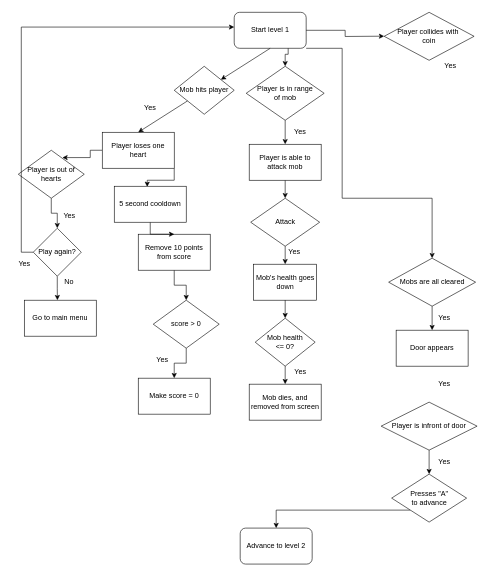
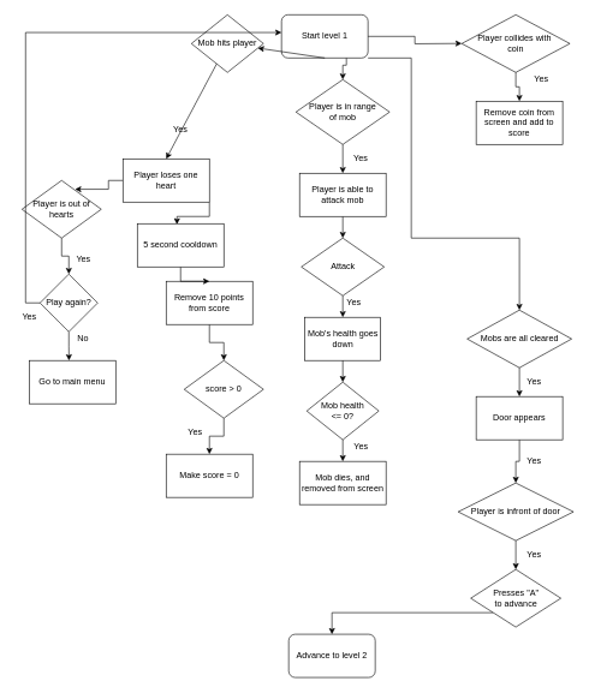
  <mxCell id="0" />
  <mxCell id="1" parent="0" />
  <mxCell id="2" value="" style="group" vertex="1" connectable="0" parent="1"><mxGeometry x="390" y="20" width="120" height="60" as="geometry" /></mxCell>
  <mxCell id="3" value="Start level 1" style="rounded=1;whiteSpace=wrap;html=1;" vertex="1" parent="2"><mxGeometry width="120" height="60" as="geometry" /></mxCell>
- <mxCell id="4" value="Mob hits player" style="rhombus;whiteSpace=wrap;html=1;" vertex="1" parent="1"><mxGeometry x="290" y="110" width="100" height="80" as="geometry" /></mxCell>
+ <mxCell id="4" value="Mob hits player" style="rhombus;whiteSpace=wrap;html=1;" vertex="1" parent="1"><mxGeometry x="265" y="20" width="100" height="80" as="geometry" /></mxCell>
  <mxCell id="5" style="edgeStyle=orthogonalEdgeStyle;rounded=0;orthogonalLoop=1;jettySize=auto;html=1;exitX=1;exitY=1;exitDx=0;exitDy=0;entryX=0.458;entryY=0.017;entryDx=0;entryDy=0;entryPerimeter=0;" edge="1" parent="1" source="7" target="39"><mxGeometry relative="1" as="geometry" /></mxCell>
  <mxCell id="6" style="edgeStyle=orthogonalEdgeStyle;rounded=0;orthogonalLoop=1;jettySize=auto;html=1;exitX=0;exitY=0.5;exitDx=0;exitDy=0;entryX=0.669;entryY=0.153;entryDx=0;entryDy=0;entryPerimeter=0;" edge="1" parent="1" source="7" target="37"><mxGeometry relative="1" as="geometry" /></mxCell>
  <mxCell id="7" value="Player loses one heart" style="rounded=0;whiteSpace=wrap;html=1;" vertex="1" parent="1"><mxGeometry x="170" y="220" width="120" height="60" as="geometry" /></mxCell>
  <mxCell id="8" value="" style="endArrow=classic;html=1;entryX=0.5;entryY=0;entryDx=0;entryDy=0;" edge="1" parent="1" source="4" target="7"><mxGeometry width="50" height="50" relative="1" as="geometry"><mxPoint x="430" y="290" as="sourcePoint" /><mxPoint x="250" y="170" as="targetPoint" /></mxGeometry></mxCell>
  <mxCell id="9" value="Yes" style="text;html=1;strokeColor=none;fillColor=none;align=center;verticalAlign=middle;whiteSpace=wrap;rounded=0;" vertex="1" parent="1"><mxGeometry x="230" y="170" width="40" height="20" as="geometry" /></mxCell>
  <mxCell id="10" value="" style="endArrow=classic;html=1;exitX=0.5;exitY=1;exitDx=0;exitDy=0;" edge="1" parent="1" source="3" target="4"><mxGeometry width="50" height="50" relative="1" as="geometry"><mxPoint x="430" y="290" as="sourcePoint" /><mxPoint x="480" y="240" as="targetPoint" /></mxGeometry></mxCell>
  <mxCell id="11" style="edgeStyle=orthogonalEdgeStyle;rounded=0;orthogonalLoop=1;jettySize=auto;html=1;exitX=0.5;exitY=1;exitDx=0;exitDy=0;entryX=0.5;entryY=0;entryDx=0;entryDy=0;" edge="1" parent="1" source="12" target="14"><mxGeometry relative="1" as="geometry" /></mxCell>
  <mxCell id="12" value="Player is in range&lt;br&gt;of mob" style="rhombus;whiteSpace=wrap;html=1;" vertex="1" parent="1"><mxGeometry x="410" y="110" width="130" height="90" as="geometry" /></mxCell>
  <mxCell id="13" style="edgeStyle=orthogonalEdgeStyle;rounded=0;orthogonalLoop=1;jettySize=auto;html=1;exitX=0.5;exitY=1;exitDx=0;exitDy=0;entryX=0.5;entryY=0;entryDx=0;entryDy=0;" edge="1" parent="1" source="14" target="16"><mxGeometry relative="1" as="geometry" /></mxCell>
  <mxCell id="14" value="Player is able to attack mob" style="rounded=0;whiteSpace=wrap;html=1;" vertex="1" parent="1"><mxGeometry x="415" y="240" width="120" height="60" as="geometry" /></mxCell>
  <mxCell id="15" style="edgeStyle=orthogonalEdgeStyle;rounded=0;orthogonalLoop=1;jettySize=auto;html=1;exitX=0.5;exitY=1;exitDx=0;exitDy=0;entryX=0.5;entryY=0;entryDx=0;entryDy=0;" edge="1" parent="1" source="16" target="17"><mxGeometry relative="1" as="geometry" /></mxCell>
  <mxCell id="16" value="Attack" style="rhombus;whiteSpace=wrap;html=1;" vertex="1" parent="1"><mxGeometry x="417.5" y="330" width="115" height="80" as="geometry" /></mxCell>
  <mxCell id="17" value="Mob's health goes down" style="rounded=0;whiteSpace=wrap;html=1;" vertex="1" parent="1"><mxGeometry x="422.5" y="440" width="105" height="60" as="geometry" /></mxCell>
  <mxCell id="18" style="edgeStyle=orthogonalEdgeStyle;rounded=0;orthogonalLoop=1;jettySize=auto;html=1;exitX=0.75;exitY=1;exitDx=0;exitDy=0;entryX=0.5;entryY=0;entryDx=0;entryDy=0;" edge="1" parent="1" source="3" target="12"><mxGeometry relative="1" as="geometry"><Array as="points"><mxPoint x="475" y="90" /></Array></mxGeometry></mxCell>
  <mxCell id="19" value="Yes" style="text;html=1;strokeColor=none;fillColor=none;align=center;verticalAlign=middle;whiteSpace=wrap;rounded=0;" vertex="1" parent="1"><mxGeometry x="480" y="210" width="40" height="20" as="geometry" /></mxCell>
  <mxCell id="20" value="Yes" style="text;html=1;align=center;verticalAlign=middle;resizable=0;points=[];autosize=1;" vertex="1" parent="1"><mxGeometry x="470" y="410" width="40" height="20" as="geometry" /></mxCell>
  <mxCell id="21" value="Mob health&lt;br&gt;&amp;lt;= 0?" style="rhombus;whiteSpace=wrap;html=1;" vertex="1" parent="1"><mxGeometry x="425" y="530" width="100" height="80" as="geometry" /></mxCell>
  <mxCell id="22" value="" style="endArrow=classic;html=1;exitX=0.5;exitY=1;exitDx=0;exitDy=0;entryX=0.5;entryY=0;entryDx=0;entryDy=0;" edge="1" parent="1" source="17" target="21"><mxGeometry width="50" height="50" relative="1" as="geometry"><mxPoint x="430" y="580" as="sourcePoint" /><mxPoint x="480" y="530" as="targetPoint" /></mxGeometry></mxCell>
  <mxCell id="23" value="Mob dies, and removed from screen" style="rounded=0;whiteSpace=wrap;html=1;" vertex="1" parent="1"><mxGeometry x="415" y="640" width="120" height="60" as="geometry" /></mxCell>
  <mxCell id="24" value="" style="endArrow=classic;html=1;exitX=0.5;exitY=1;exitDx=0;exitDy=0;" edge="1" parent="1" source="21" target="23"><mxGeometry width="50" height="50" relative="1" as="geometry"><mxPoint x="430" y="420" as="sourcePoint" /><mxPoint x="480" y="370" as="targetPoint" /></mxGeometry></mxCell>
  <mxCell id="25" style="edgeStyle=orthogonalEdgeStyle;rounded=0;orthogonalLoop=1;jettySize=auto;html=1;exitX=1;exitY=0.5;exitDx=0;exitDy=0;" edge="1" parent="1" source="3"><mxGeometry relative="1" as="geometry"><mxPoint x="640" y="59.8" as="targetPoint" /></mxGeometry></mxCell>
+ <mxCell id="26" style="edgeStyle=orthogonalEdgeStyle;rounded=0;orthogonalLoop=1;jettySize=auto;html=1;exitX=0.5;exitY=1;exitDx=0;exitDy=0;entryX=0.5;entryY=0;entryDx=0;entryDy=0;" edge="1" parent="1" source="27" target="28"><mxGeometry relative="1" as="geometry" /></mxCell>
  <mxCell id="27" value="Player collides with&amp;nbsp;&lt;br&gt;coin" style="rhombus;whiteSpace=wrap;html=1;" vertex="1" parent="1"><mxGeometry x="640" y="20" width="150" height="80" as="geometry" /></mxCell>
+ <mxCell id="28" value="Remove coin from screen and add to score" style="whiteSpace=wrap;html=1;" vertex="1" parent="1"><mxGeometry x="660" y="140" width="120" height="60" as="geometry" /></mxCell>
  <mxCell id="29" style="edgeStyle=orthogonalEdgeStyle;rounded=0;orthogonalLoop=1;jettySize=auto;html=1;exitX=0.5;exitY=1;exitDx=0;exitDy=0;entryX=0.5;entryY=0;entryDx=0;entryDy=0;" edge="1" parent="1" source="30" target="32"><mxGeometry relative="1" as="geometry" /></mxCell>
  <mxCell id="30" value="Remove 10 points from score" style="whiteSpace=wrap;html=1;" vertex="1" parent="1"><mxGeometry x="230" y="390" width="120" height="60" as="geometry" /></mxCell>
  <mxCell id="31" style="edgeStyle=orthogonalEdgeStyle;rounded=0;orthogonalLoop=1;jettySize=auto;html=1;exitX=0.5;exitY=1;exitDx=0;exitDy=0;entryX=0.5;entryY=0;entryDx=0;entryDy=0;" edge="1" parent="1" source="32" target="33"><mxGeometry relative="1" as="geometry" /></mxCell>
  <mxCell id="32" value="score &amp;gt; 0" style="rhombus;whiteSpace=wrap;html=1;" vertex="1" parent="1"><mxGeometry x="255" y="500" width="110" height="80" as="geometry" /></mxCell>
  <mxCell id="33" value="Make score = 0" style="rounded=0;whiteSpace=wrap;html=1;" vertex="1" parent="1"><mxGeometry x="230" y="630" width="120" height="60" as="geometry" /></mxCell>
  <mxCell id="34" value="Yes" style="text;html=1;align=center;verticalAlign=middle;resizable=0;points=[];autosize=1;" vertex="1" parent="1"><mxGeometry x="250" y="590" width="40" height="20" as="geometry" /></mxCell>
  <mxCell id="35" value="Yes" style="text;html=1;align=center;verticalAlign=middle;resizable=0;points=[];autosize=1;" vertex="1" parent="1"><mxGeometry x="730" y="100" width="40" height="20" as="geometry" /></mxCell>
  <mxCell id="36" style="edgeStyle=orthogonalEdgeStyle;rounded=0;orthogonalLoop=1;jettySize=auto;html=1;exitX=0.5;exitY=1;exitDx=0;exitDy=0;" edge="1" parent="1" source="37" target="42"><mxGeometry relative="1" as="geometry" /></mxCell>
  <mxCell id="37" value="Player is out of hearts" style="rhombus;whiteSpace=wrap;html=1;" vertex="1" parent="1"><mxGeometry x="30" y="250" width="110" height="80" as="geometry" /></mxCell>
  <mxCell id="38" style="edgeStyle=orthogonalEdgeStyle;rounded=0;orthogonalLoop=1;jettySize=auto;html=1;exitX=0.5;exitY=1;exitDx=0;exitDy=0;entryX=0.5;entryY=0;entryDx=0;entryDy=0;" edge="1" parent="1" source="39" target="30"><mxGeometry relative="1" as="geometry" /></mxCell>
  <mxCell id="39" value="5 second cooldown" style="whiteSpace=wrap;html=1;" vertex="1" parent="1"><mxGeometry x="190" y="310" width="120" height="60" as="geometry" /></mxCell>
  <mxCell id="40" style="edgeStyle=orthogonalEdgeStyle;rounded=0;orthogonalLoop=1;jettySize=auto;html=1;exitX=0.5;exitY=1;exitDx=0;exitDy=0;entryX=0.46;entryY=0;entryDx=0;entryDy=0;entryPerimeter=0;" edge="1" parent="1" source="42" target="43"><mxGeometry relative="1" as="geometry" /></mxCell>
  <mxCell id="41" style="edgeStyle=orthogonalEdgeStyle;rounded=0;orthogonalLoop=1;jettySize=auto;html=1;exitX=0;exitY=0.5;exitDx=0;exitDy=0;entryX=0;entryY=0.41;entryDx=0;entryDy=0;entryPerimeter=0;" edge="1" parent="1" source="42" target="3"><mxGeometry relative="1" as="geometry" /></mxCell>
  <mxCell id="42" value="Play again?" style="rhombus;whiteSpace=wrap;html=1;" vertex="1" parent="1"><mxGeometry x="55" y="380" width="80" height="80" as="geometry" /></mxCell>
  <mxCell id="43" value="Go to main menu" style="rounded=0;whiteSpace=wrap;html=1;" vertex="1" parent="1"><mxGeometry x="40" y="500" width="120" height="60" as="geometry" /></mxCell>
  <mxCell id="44" value="No" style="text;html=1;strokeColor=none;fillColor=none;align=center;verticalAlign=middle;whiteSpace=wrap;rounded=0;" vertex="1" parent="1"><mxGeometry x="95" y="460" width="40" height="20" as="geometry" /></mxCell>
  <mxCell id="45" value="Yes" style="text;html=1;align=center;verticalAlign=middle;resizable=0;points=[];autosize=1;" vertex="1" parent="1"><mxGeometry x="95" y="350" width="40" height="20" as="geometry" /></mxCell>
  <mxCell id="46" value="Yes" style="text;html=1;align=center;verticalAlign=middle;resizable=0;points=[];autosize=1;" vertex="1" parent="1"><mxGeometry x="20" y="430" width="40" height="20" as="geometry" /></mxCell>
  <mxCell id="47" style="edgeStyle=orthogonalEdgeStyle;rounded=0;orthogonalLoop=1;jettySize=auto;html=1;exitX=0.5;exitY=1;exitDx=0;exitDy=0;entryX=0.5;entryY=0;entryDx=0;entryDy=0;" edge="1" parent="1" source="48" target="51"><mxGeometry relative="1" as="geometry" /></mxCell>
  <mxCell id="48" value="Mobs are all cleared" style="rhombus;whiteSpace=wrap;html=1;" vertex="1" parent="1"><mxGeometry x="647.5" y="430" width="145" height="80" as="geometry" /></mxCell>
  <mxCell id="49" style="edgeStyle=orthogonalEdgeStyle;rounded=0;orthogonalLoop=1;jettySize=auto;html=1;exitX=1;exitY=1;exitDx=0;exitDy=0;" edge="1" parent="1" source="3" target="48"><mxGeometry relative="1" as="geometry"><Array as="points"><mxPoint x="570" y="80" /><mxPoint x="570" y="330" /><mxPoint x="720" y="330" /></Array></mxGeometry></mxCell>
+ <mxCell id="50" style="edgeStyle=orthogonalEdgeStyle;rounded=0;orthogonalLoop=1;jettySize=auto;html=1;exitX=0.5;exitY=1;exitDx=0;exitDy=0;" edge="1" parent="1" source="51" target="53"><mxGeometry relative="1" as="geometry" /></mxCell>
  <mxCell id="51" value="Door appears" style="rounded=0;whiteSpace=wrap;html=1;" vertex="1" parent="1"><mxGeometry x="660" y="550" width="120" height="60" as="geometry" /></mxCell>
  <mxCell id="52" style="edgeStyle=orthogonalEdgeStyle;rounded=0;orthogonalLoop=1;jettySize=auto;html=1;exitX=0.5;exitY=1;exitDx=0;exitDy=0;entryX=0.5;entryY=0;entryDx=0;entryDy=0;" edge="1" parent="1" source="53" target="55"><mxGeometry relative="1" as="geometry" /></mxCell>
  <mxCell id="53" value="Player is infront of door" style="rhombus;whiteSpace=wrap;html=1;" vertex="1" parent="1"><mxGeometry x="635" y="670" width="160" height="80" as="geometry" /></mxCell>
  <mxCell id="54" style="edgeStyle=orthogonalEdgeStyle;rounded=0;orthogonalLoop=1;jettySize=auto;html=1;exitX=0;exitY=1;exitDx=0;exitDy=0;entryX=0.5;entryY=0;entryDx=0;entryDy=0;" edge="1" parent="1" source="55" target="56"><mxGeometry relative="1" as="geometry" /></mxCell>
  <mxCell id="55" value="Presses &quot;A&quot;&lt;br&gt;to advance" style="rhombus;whiteSpace=wrap;html=1;" vertex="1" parent="1"><mxGeometry x="652.5" y="790" width="125" height="80" as="geometry" /></mxCell>
  <mxCell id="56" value="Advance to level 2" style="rounded=1;whiteSpace=wrap;html=1;" vertex="1" parent="1"><mxGeometry x="400" y="880" width="120" height="60" as="geometry" /></mxCell>
  <mxCell id="57" value="Yes" style="text;html=1;align=center;verticalAlign=middle;resizable=0;points=[];autosize=1;" vertex="1" parent="1"><mxGeometry x="720" y="520" width="40" height="20" as="geometry" /></mxCell>
  <mxCell id="58" value="Yes" style="text;html=1;align=center;verticalAlign=middle;resizable=0;points=[];autosize=1;" vertex="1" parent="1"><mxGeometry x="720" y="630" width="40" height="20" as="geometry" /></mxCell>
  <mxCell id="59" value="Yes" style="text;html=1;align=center;verticalAlign=middle;resizable=0;points=[];autosize=1;" vertex="1" parent="1"><mxGeometry x="720" y="760" width="40" height="20" as="geometry" /></mxCell>
  <mxCell id="60" value="Yes" style="text;html=1;align=center;verticalAlign=middle;resizable=0;points=[];autosize=1;" vertex="1" parent="1"><mxGeometry x="480" y="610" width="40" height="20" as="geometry" /></mxCell>
